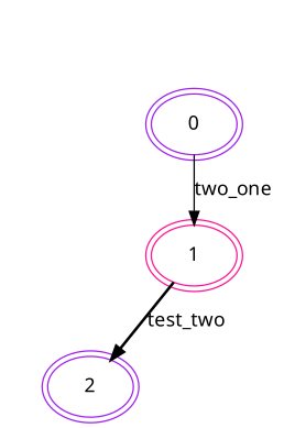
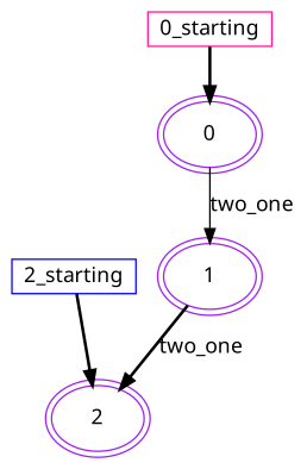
  digraph {
    fontname="Noto Sans"
    node [color=purple fontname="Noto Sans" is_final=True is_start=True peripheries=2]
    edge [fontname="Noto Sans" style=bold]
    n1 [label=0]
-   n2 [color=deeppink label=1]
+   n2 [label=1]
    n3 [label=2]
+   "0_starting" [color=deeppink height=0.0 shape=None width=0.0 is_final="" is_start="" peripheries=""]
+   "2_starting" [color=blue height=0.0 shape=None width=0.0 is_final="" is_start="" peripheries=""]
    n1 -> n2 [label=two_one style=solid]
-   n2 -> n3 [label=test_two]
+   n2 -> n3 [label=two_one]
+   "0_starting" -> n1
+   "2_starting" -> n3
  }
